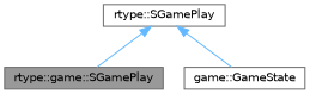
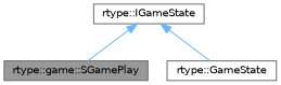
  digraph {
    node [color=gray40 fillcolor=white fontname=Helvetica fontsize=10 shape=box style=filled]
    edge [color=steelblue1 dir=back fontname=Helvetica fontsize=10 labelfontname=Helvetica labelfontsize=10 style=solid]
    n1 [fillcolor=grey60 fontcolor=black height=0.2 label="rtype::game::SGamePlay" width=0.4]
-   n2 [height=0.2 label="game::GameState" width=0.4]
-   n3 [height=0.2 label="rtype::SGamePlay" width=0.4]
+   n2 [height=0.2 label="rtype::GameState" width=0.4]
+   n3 [height=0.2 label="rtype::IGameState" width=0.4]
    n3 -> n1
    n3 -> n2
  }
